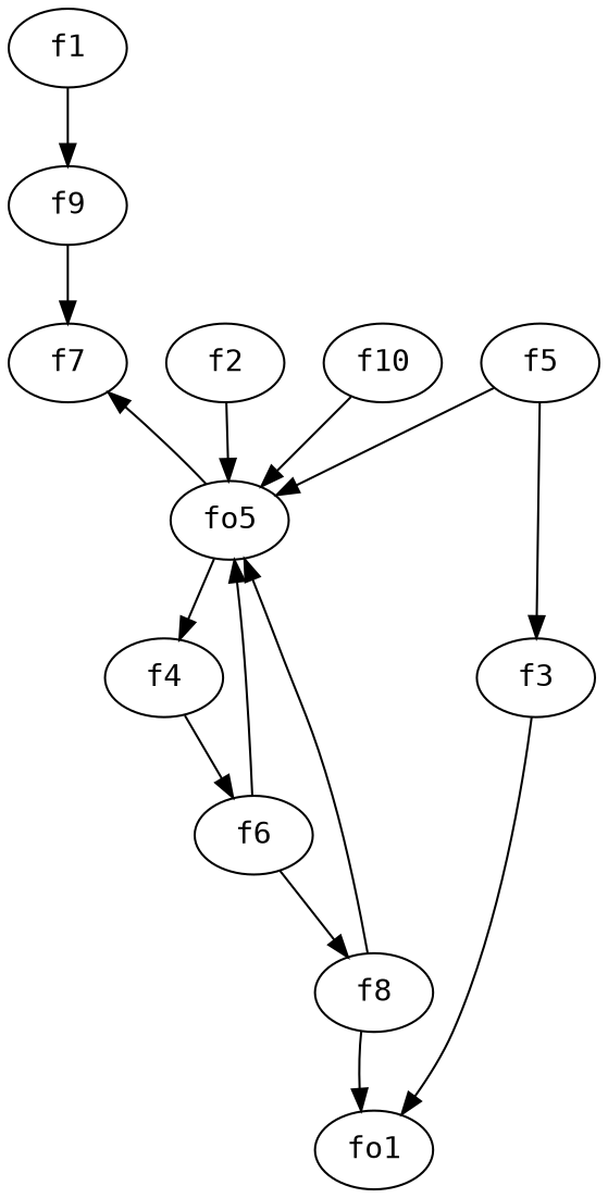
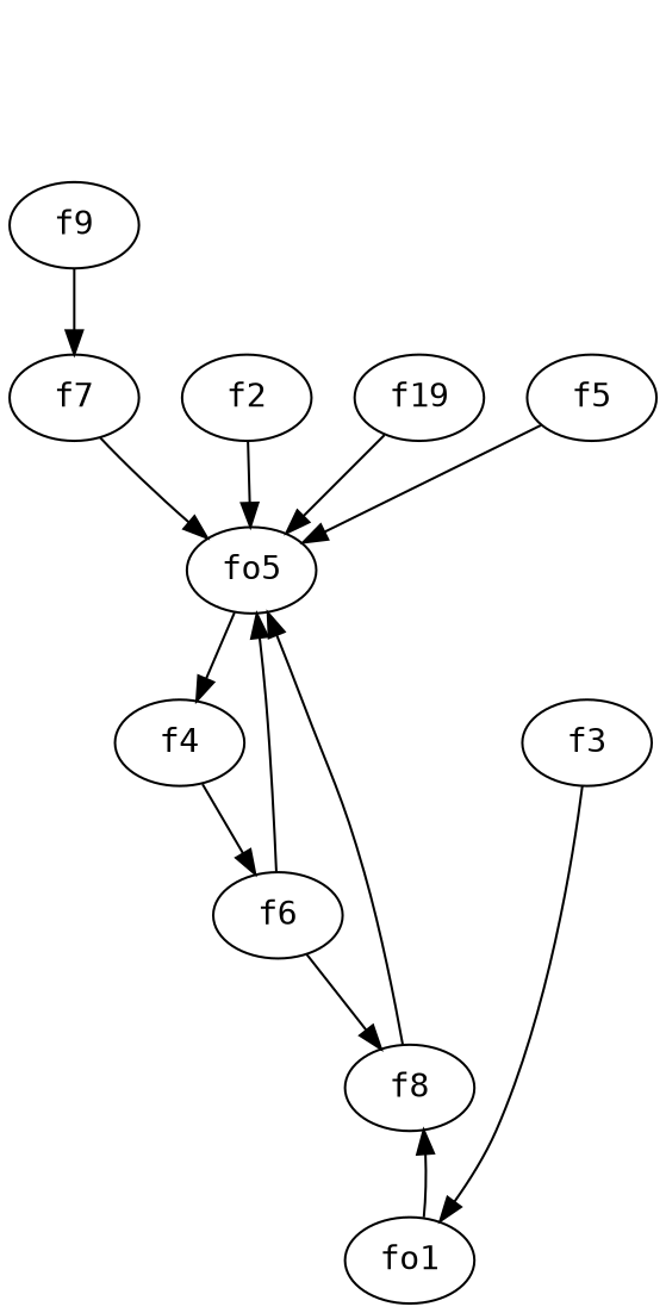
  strict digraph {
    fontname="DejaVu Sans Mono"
    node [fontname="DejaVu Sans Mono"]
    edge [fontname="DejaVu Sans Mono" weight=2]
-   f1
    f9
    n3 [label=fo5]
    f8
    f7
    f2
    f4
    f3
    fo1
    f6
    f5
-   f10
-   f1 -> f9
+   f10 [label=f19]
    f9 -> f7
    n3 -> f4
    f8 -> n3
-   n3 -> f7
+   f7 -> n3
    f2 -> n3
    f4 -> f6
    f3 -> fo1
-   f8 -> fo1
+   fo1 -> f8
    f6 -> n3
    f6 -> f8
    f5 -> n3
-   f5 -> f3
    f10 -> n3
  }
